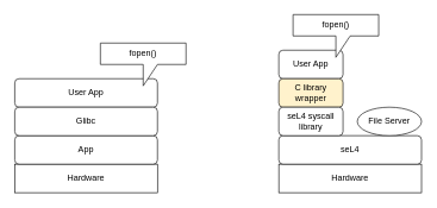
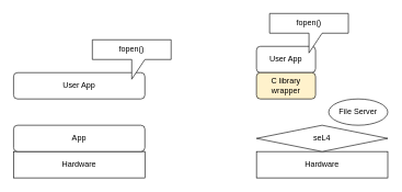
  <mxCell id="0" />
  <mxCell id="1" parent="0" />
  <mxCell id="2" value="Hardware" style="rounded=0;whiteSpace=wrap;html=1;" vertex="1" parent="1"><mxGeometry x="20" y="230" width="200" height="40" as="geometry" /></mxCell>
  <mxCell id="3" value="App" style="rounded=1;whiteSpace=wrap;html=1;" vertex="1" parent="1"><mxGeometry x="20" y="190" width="200" height="40" as="geometry" /></mxCell>
  <mxCell id="4" value="User App" style="rounded=1;whiteSpace=wrap;html=1;" vertex="1" parent="1"><mxGeometry x="20" y="110" width="200" height="40" as="geometry" /></mxCell>
  <mxCell id="5" value="fopen()" style="shape=callout;whiteSpace=wrap;html=1;perimeter=calloutPerimeter;" vertex="1" parent="1"><mxGeometry x="140" y="60" width="120" height="60" as="geometry" /></mxCell>
- <mxCell id="6" value="Glibc" style="rounded=1;whiteSpace=wrap;html=1;" vertex="1" parent="1"><mxGeometry x="20" y="150" width="200" height="40" as="geometry" /></mxCell>
  <mxCell id="7" value="Hardware" style="rounded=0;whiteSpace=wrap;html=1;" vertex="1" parent="1"><mxGeometry x="390" y="230" width="200" height="40" as="geometry" /></mxCell>
- <mxCell id="8" value="seL4" style="rounded=1;whiteSpace=wrap;html=1;" vertex="1" parent="1"><mxGeometry x="390" y="190" width="200" height="40" as="geometry" /></mxCell>
+ <mxCell id="8" value="seL4" style="rhombus;whiteSpace=wrap;html=1;" vertex="1" parent="1"><mxGeometry x="390" y="190" width="200" height="40" as="geometry" /></mxCell>
  <mxCell id="9" value="User App" style="rounded=1;whiteSpace=wrap;html=1;" vertex="1" parent="1"><mxGeometry x="390" y="70" width="90" height="40" as="geometry" /></mxCell>
  <mxCell id="10" value="fopen()" style="shape=callout;whiteSpace=wrap;html=1;perimeter=calloutPerimeter;" vertex="1" parent="1"><mxGeometry x="410" y="20" width="120" height="60" as="geometry" /></mxCell>
  <mxCell id="11" value="C library wrapper" style="rounded=1;whiteSpace=wrap;html=1;fillColor=#fff2cc;" vertex="1" parent="1"><mxGeometry x="390" y="110" width="90" height="40" as="geometry" /></mxCell>
- <mxCell id="12" value="seL4 syscall library" style="rounded=1;whiteSpace=wrap;html=1;" vertex="1" parent="1"><mxGeometry x="390" y="150" width="90" height="40" as="geometry" /></mxCell>
  <mxCell id="13" value="File Server" style="ellipse;whiteSpace=wrap;html=1;" vertex="1" parent="1"><mxGeometry x="500" y="150" width="90" height="40" as="geometry" /></mxCell>
